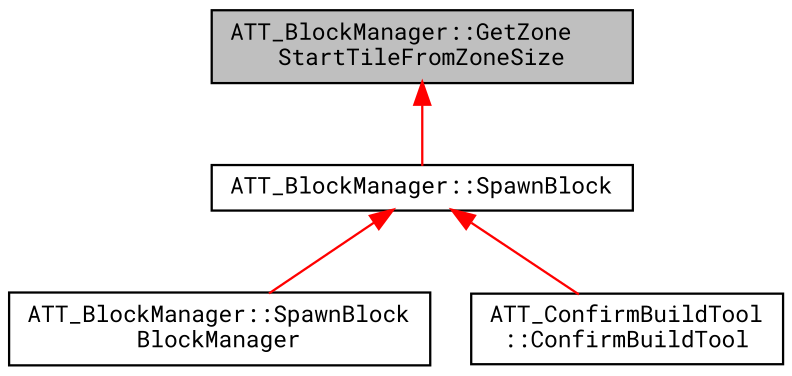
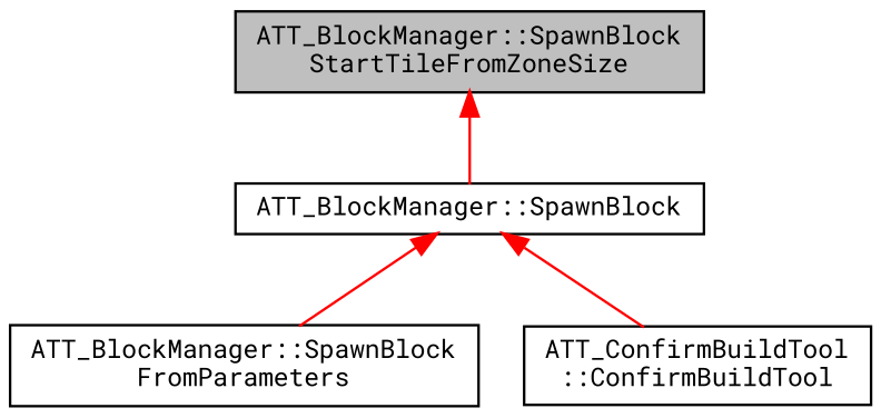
  digraph {
    fontname="Roboto Mono"
    rankdir=TB
    node [color=black fillcolor=white fontname="Roboto Mono" fontsize=10 shape=record style=filled]
    edge [color=red dir=back fontname="Roboto Mono" fontsize=10 labelfontname=Helvetica labelfontsize=10 style=solid]
-   n1 [fillcolor=grey75 fontcolor=black height=0.2 label="ATT_BlockManager::GetZone\lStartTileFromZoneSize" width=0.4]
+   n1 [fillcolor=grey75 fontcolor=black height=0.2 label="ATT_BlockManager::SpawnBlock\lStartTileFromZoneSize" width=0.4]
    n2 [height=0.2 label="ATT_BlockManager::SpawnBlock" width=0.4]
-   n3 [height=0.2 label="ATT_BlockManager::SpawnBlock\lBlockManager" width=0.4]
+   n3 [height=0.2 label="ATT_BlockManager::SpawnBlock\lFromParameters" width=0.4]
    n4 [height=0.2 label="ATT_ConfirmBuildTool\l::ConfirmBuildTool" width=0.4]
    n1 -> n2
    n2 -> n3
    n2 -> n4
  }
